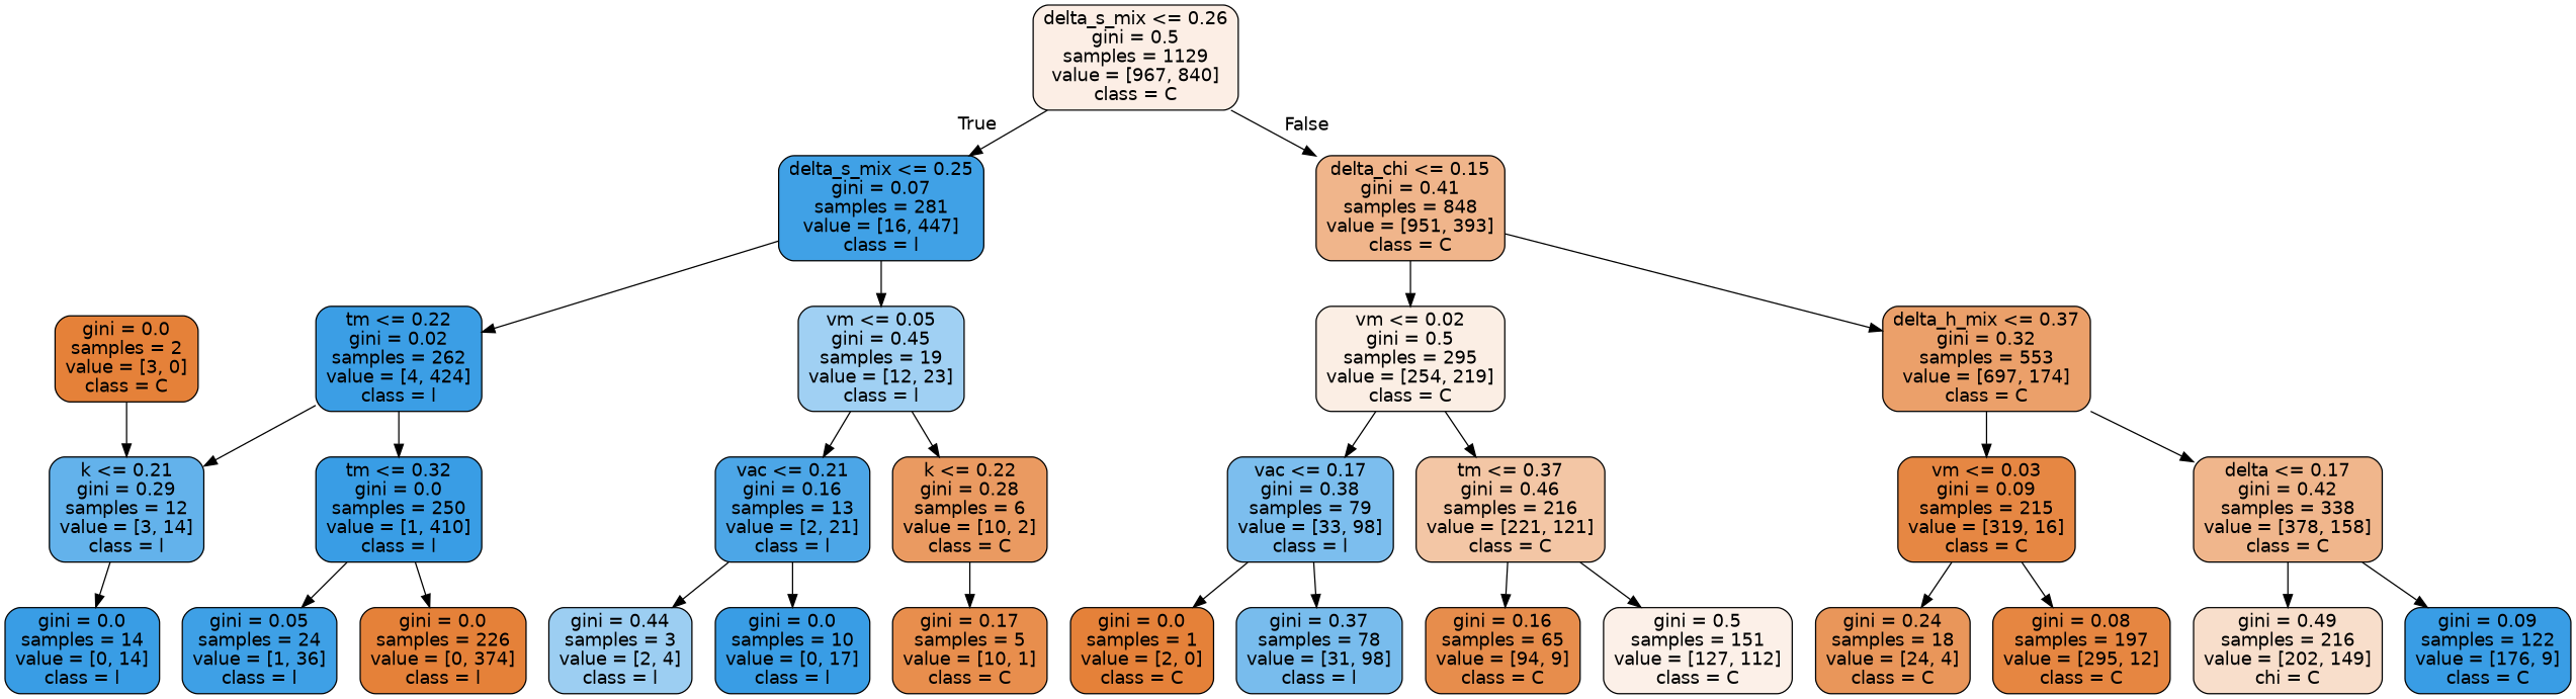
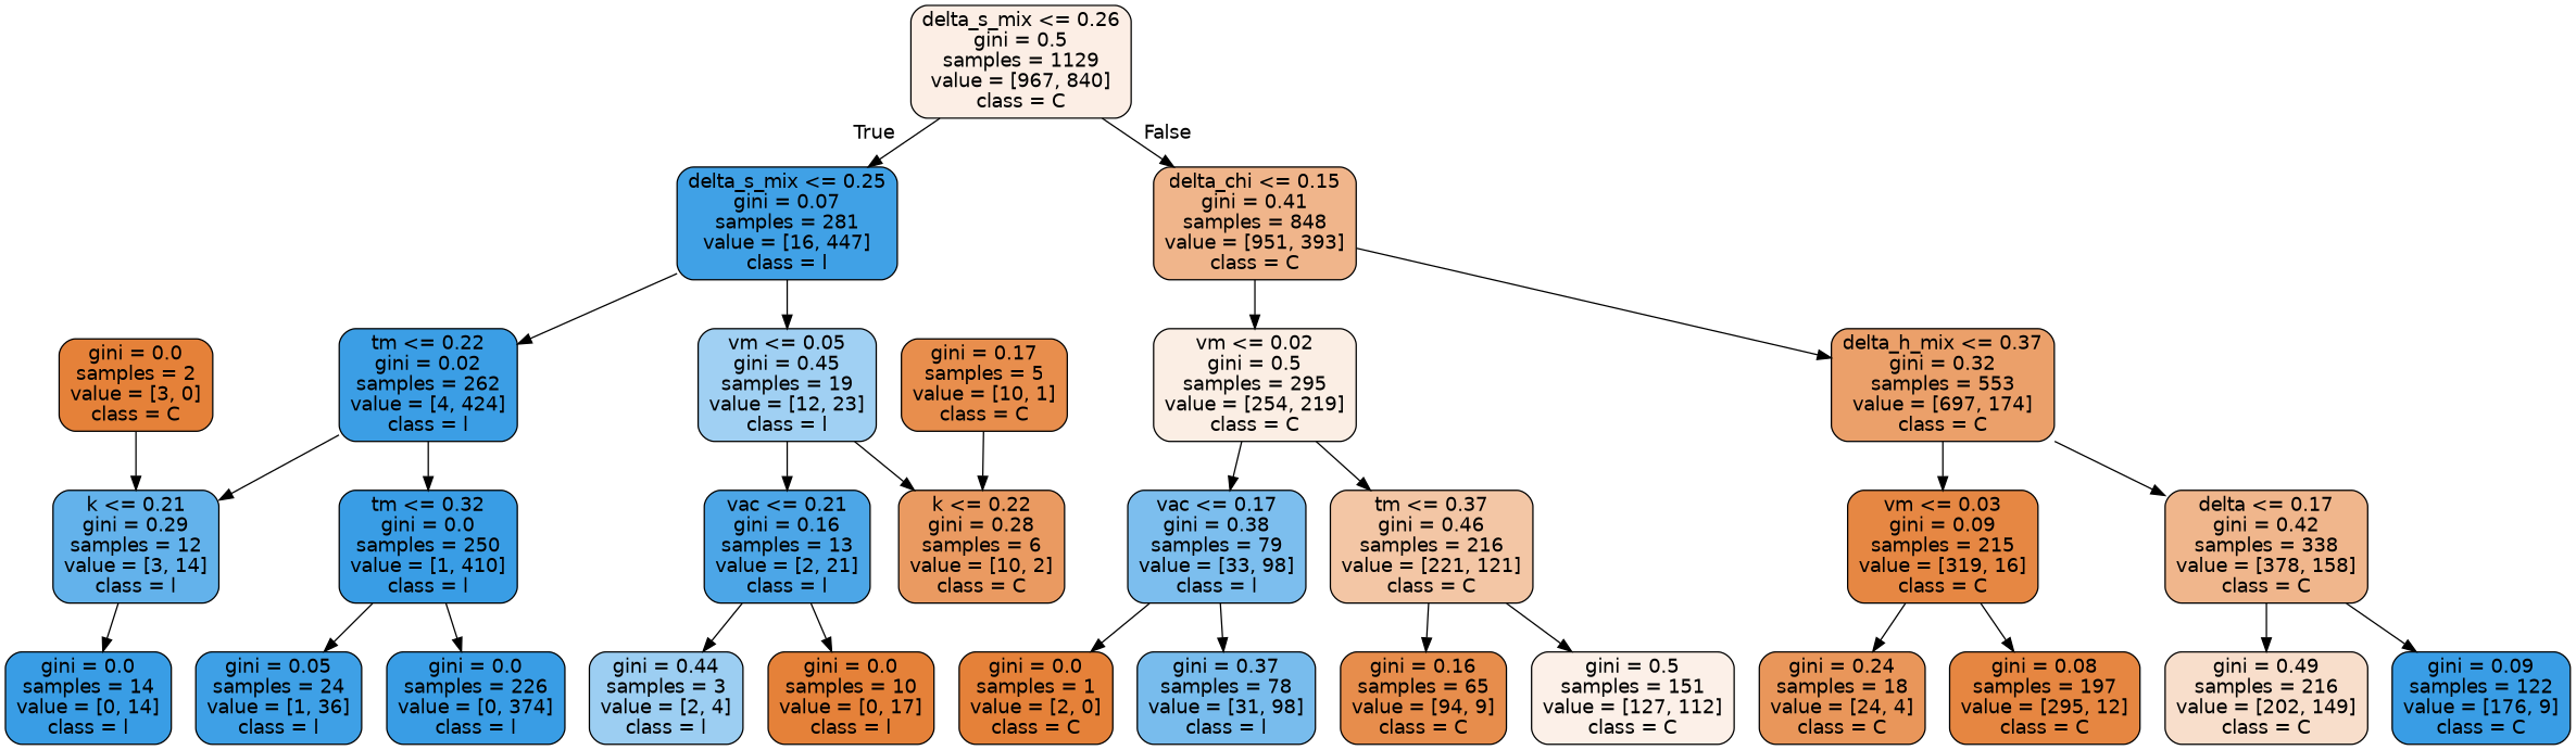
  digraph {
    node [color=black fillcolor="#399de5" fontname=helvetica shape=box style="filled, rounded"]
    edge [fontname=helvetica]
    n1 [fillcolor="#fceee5" label="delta_s_mix <= 0.26\ngini = 0.5\nsamples = 1129\nvalue = [967, 840]\nclass = C"]
    n2 [fillcolor="#40a1e6" label="delta_s_mix <= 0.25\ngini = 0.07\nsamples = 281\nvalue = [16, 447]\nclass = l"]
    n3 [fillcolor="#f0b58b" label="delta_chi <= 0.15\ngini = 0.41\nsamples = 848\nvalue = [951, 393]\nclass = C"]
    n4 [fillcolor="#3b9ee5" label="tm <= 0.22\ngini = 0.02\nsamples = 262\nvalue = [4, 424]\nclass = l"]
    n5 [fillcolor="#a0d0f3" label="vm <= 0.05\ngini = 0.45\nsamples = 19\nvalue = [12, 23]\nclass = l"]
    n6 [fillcolor="#fbeee4" label="vm <= 0.02\ngini = 0.5\nsamples = 295\nvalue = [254, 219]\nclass = C"]
    n7 [fillcolor="#eba06a" label="delta_h_mix <= 0.37\ngini = 0.32\nsamples = 553\nvalue = [697, 174]\nclass = C"]
    n8 [fillcolor="#63b2eb" label="k <= 0.21\ngini = 0.29\nsamples = 12\nvalue = [3, 14]\nclass = l"]
    n9 [label="tm <= 0.32\ngini = 0.0\nsamples = 250\nvalue = [1, 410]\nclass = l"]
    n10 [fillcolor="#4ca6e7" label="vac <= 0.21\ngini = 0.16\nsamples = 13\nvalue = [2, 21]\nclass = l"]
    n11 [fillcolor="#ea9a61" label="k <= 0.22\ngini = 0.28\nsamples = 6\nvalue = [10, 2]\nclass = C"]
    n12 [label="gini = 0.0\nsamples = 14\nvalue = [0, 14]\nclass = l"]
    n13 [fillcolor="#3ea0e6" label="gini = 0.05\nsamples = 24\nvalue = [1, 36]\nclass = l"]
-   n14 [fillcolor="#e58139" label="gini = 0.0\nsamples = 226\nvalue = [0, 374]\nclass = l"]
+   n14 [label="gini = 0.0\nsamples = 226\nvalue = [0, 374]\nclass = l"]
    n15 [fillcolor="#e58139" label="gini = 0.0\nsamples = 2\nvalue = [3, 0]\nclass = C"]
    n16 [fillcolor="#9ccef2" label="gini = 0.44\nsamples = 3\nvalue = [2, 4]\nclass = l"]
-   n17 [label="gini = 0.0\nsamples = 10\nvalue = [0, 17]\nclass = l"]
+   n17 [fillcolor="#e58139" label="gini = 0.0\nsamples = 10\nvalue = [0, 17]\nclass = l"]
    n18 [fillcolor="#e88e4d" label="gini = 0.17\nsamples = 5\nvalue = [10, 1]\nclass = C"]
    n19 [fillcolor="#7cbeee" label="vac <= 0.17\ngini = 0.38\nsamples = 79\nvalue = [33, 98]\nclass = l"]
    n20 [fillcolor="#f3c6a5" label="tm <= 0.37\ngini = 0.46\nsamples = 216\nvalue = [221, 121]\nclass = C"]
    n21 [fillcolor="#e68743" label="vm <= 0.03\ngini = 0.09\nsamples = 215\nvalue = [319, 16]\nclass = C"]
    n22 [fillcolor="#f0b68c" label="delta <= 0.17\ngini = 0.42\nsamples = 338\nvalue = [378, 158]\nclass = C"]
    n23 [fillcolor="#e58139" label="gini = 0.0\nsamples = 1\nvalue = [2, 0]\nclass = C"]
    n24 [fillcolor="#78bced" label="gini = 0.37\nsamples = 78\nvalue = [31, 98]\nclass = l"]
    n25 [fillcolor="#e78d4c" label="gini = 0.16\nsamples = 65\nvalue = [94, 9]\nclass = C"]
    n26 [fillcolor="#fcf0e8" label="gini = 0.5\nsamples = 151\nvalue = [127, 112]\nclass = C"]
    n27 [fillcolor="#e9965a" label="gini = 0.24\nsamples = 18\nvalue = [24, 4]\nclass = C"]
    n28 [fillcolor="#e68641" label="gini = 0.08\nsamples = 197\nvalue = [295, 12]\nclass = C"]
-   n29 [fillcolor="#f8decb" label="gini = 0.49\nsamples = 216\nvalue = [202, 149]\nchi = C"]
+   n29 [fillcolor="#f8decb" label="gini = 0.49\nsamples = 216\nvalue = [202, 149]\nclass = C"]
    n30 [label="gini = 0.09\nsamples = 122\nvalue = [176, 9]\nclass = C"]
    n1 -> n2 [headlabel=True labelangle=45 labeldistance=2.5]
    n1 -> n3 [headlabel=False labelangle=-45 labeldistance=2.5]
    n2 -> n4
    n2 -> n5
    n3 -> n6
    n3 -> n7
    n4 -> n8
    n4 -> n9
    n5 -> n10
    n5 -> n11
    n6 -> n19
    n6 -> n20
    n7 -> n21
    n7 -> n22
    n8 -> n12
    n9 -> n13
    n9 -> n14
    n10 -> n16
    n10 -> n17
-   n11 -> n18
+   n18 -> n11
    n15 -> n8
    n19 -> n23
    n19 -> n24
    n20 -> n25
    n20 -> n26
    n21 -> n27
    n21 -> n28
    n22 -> n29
    n22 -> n30
  }
